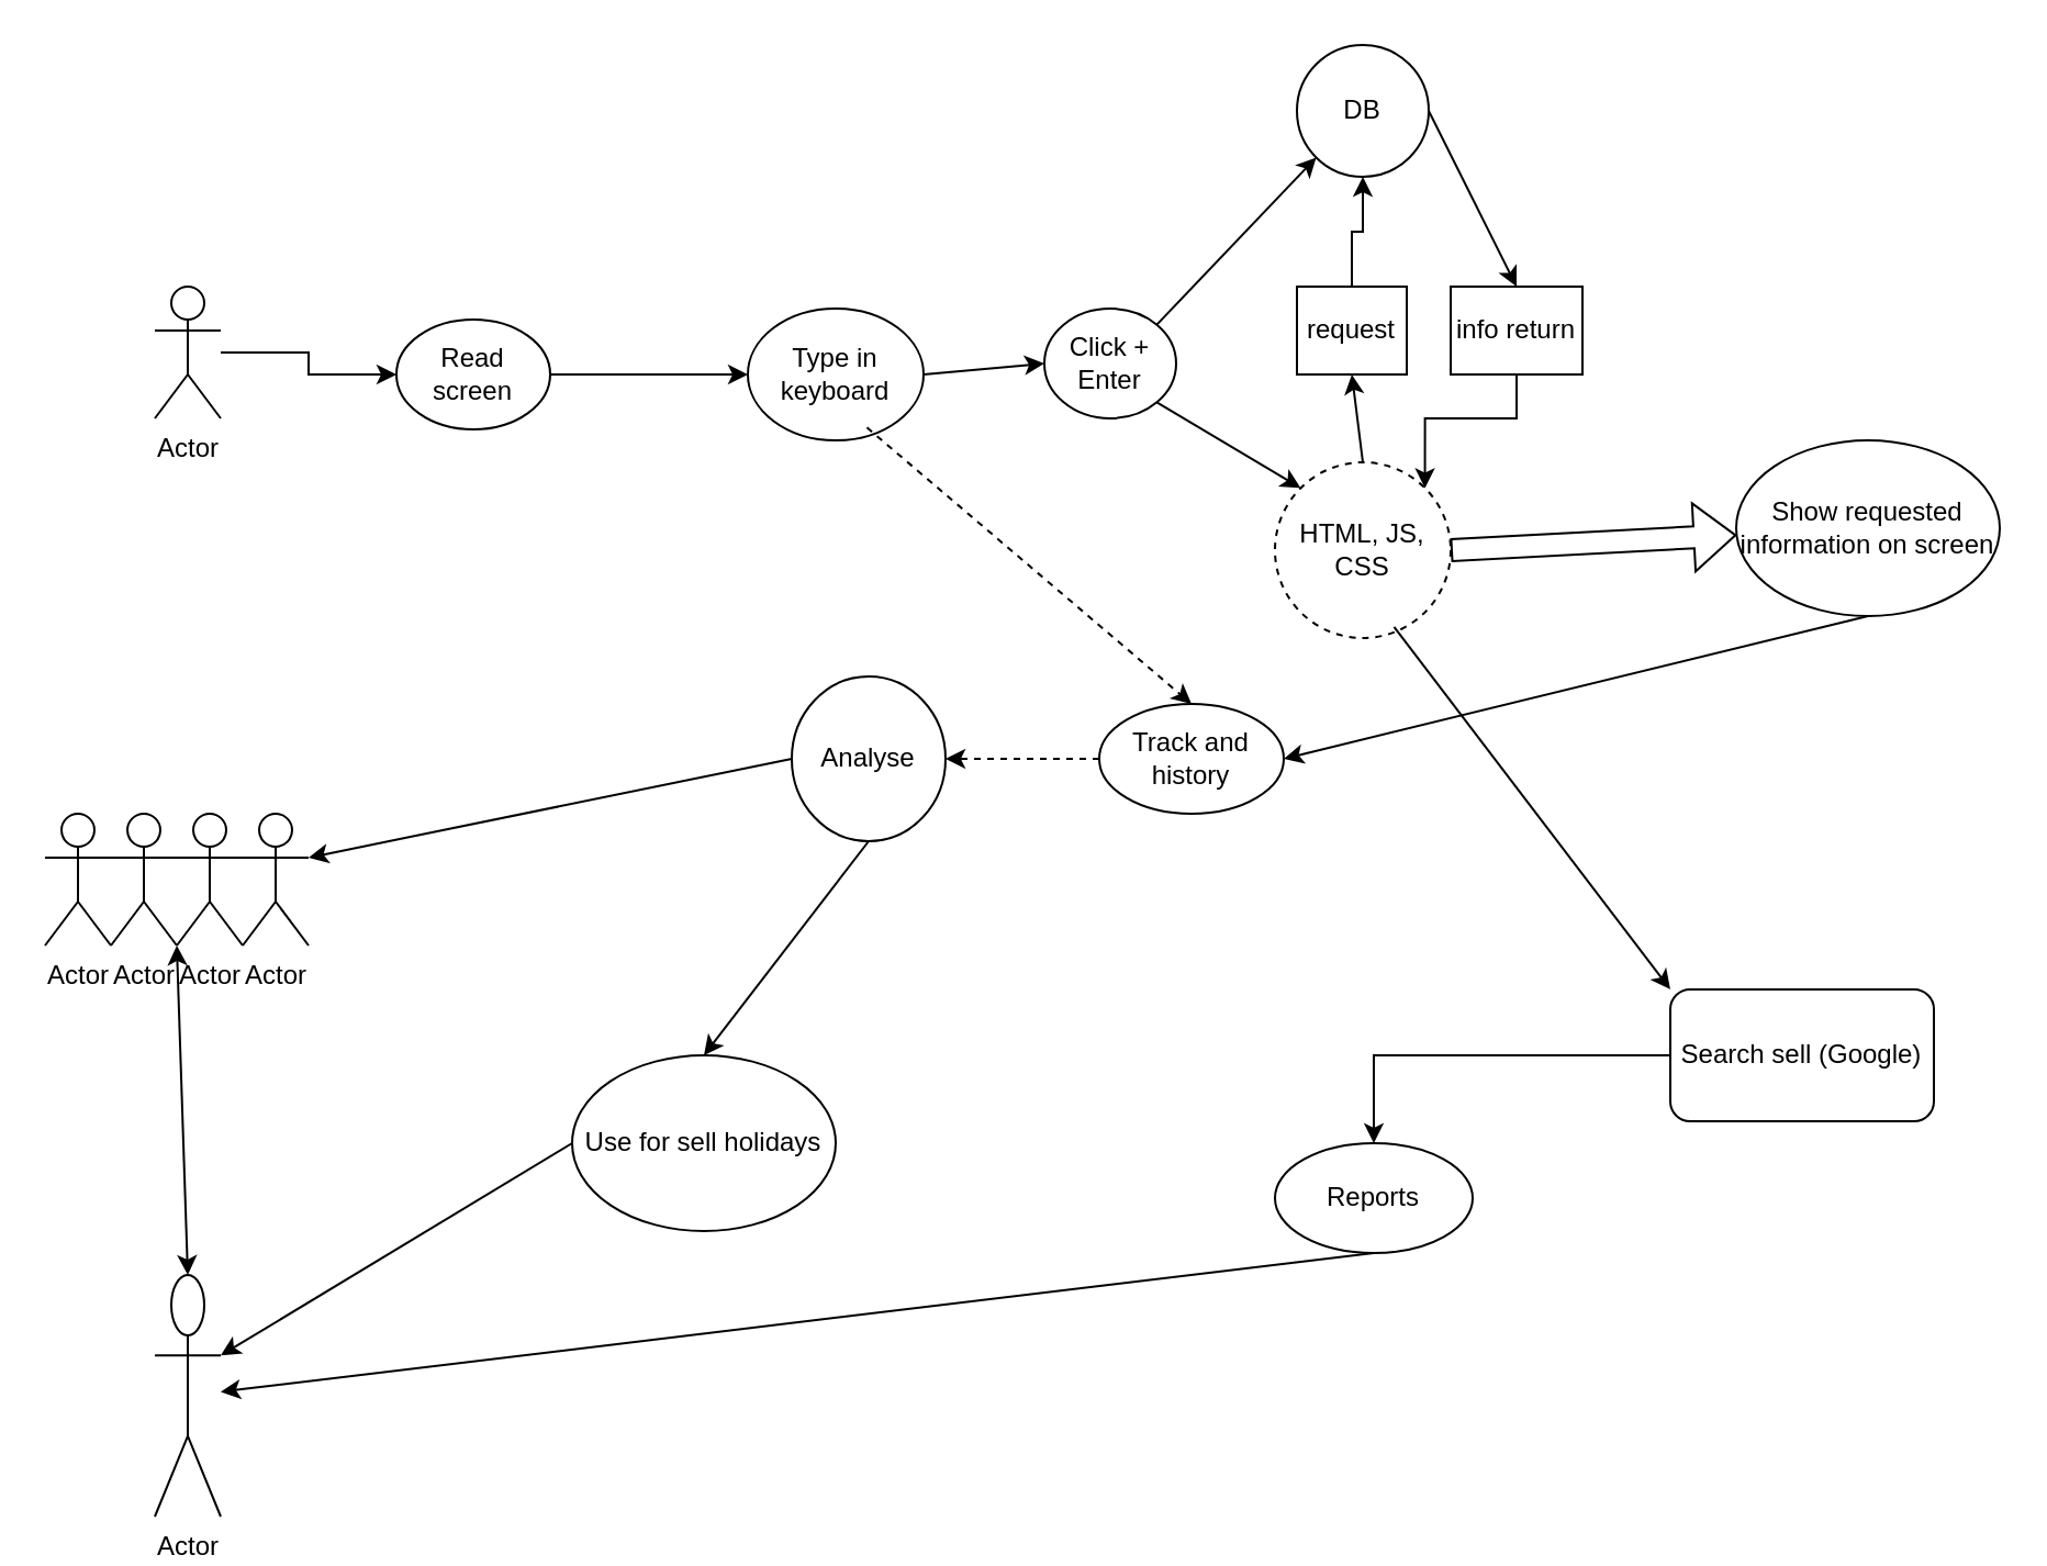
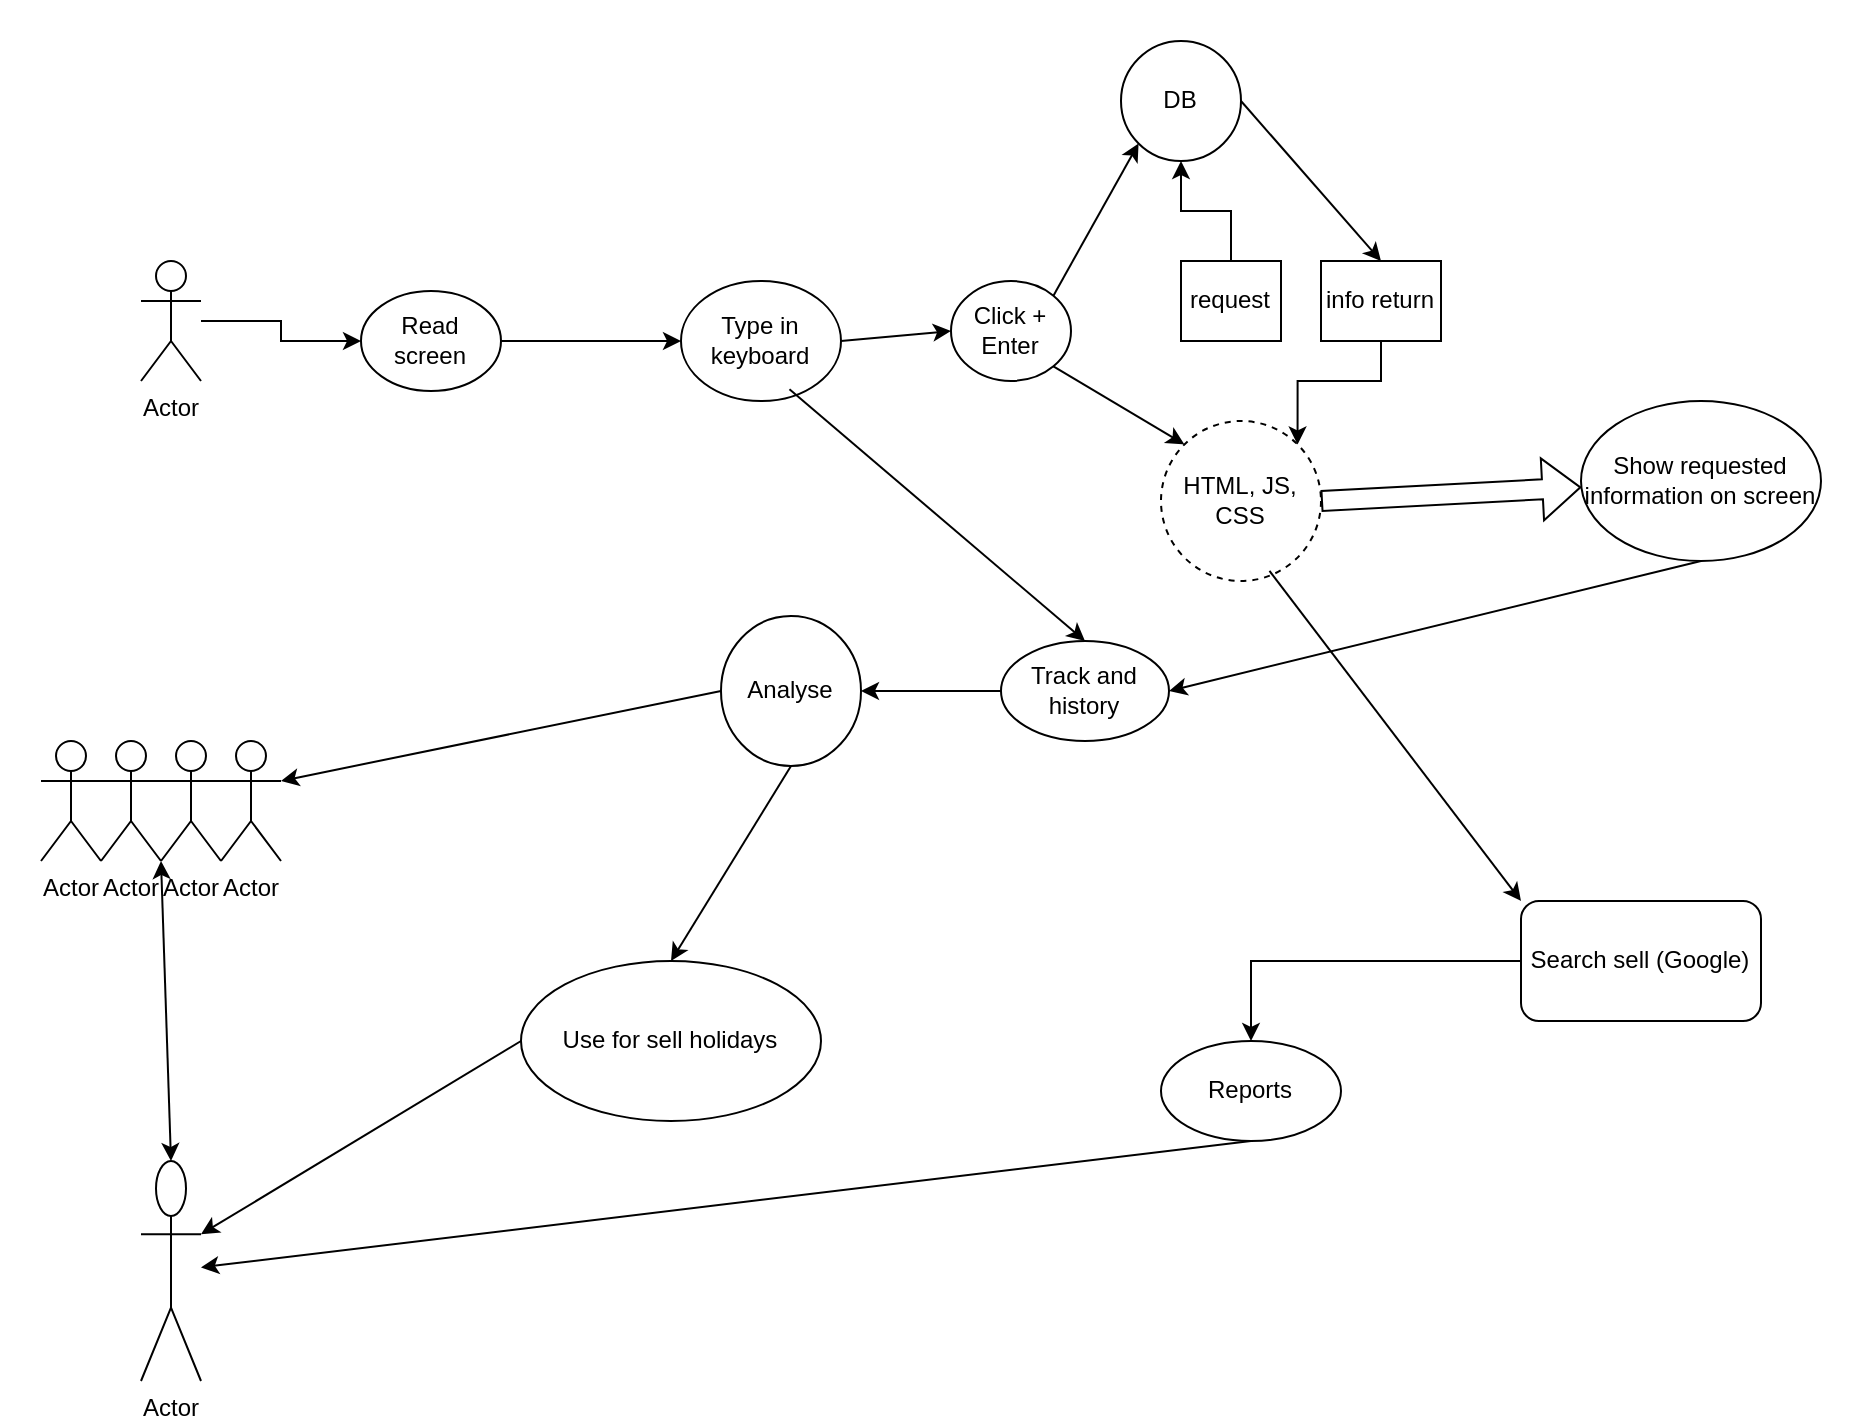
  <mxCell id="0" />
  <mxCell id="1" parent="0" />
  <mxCell id="2" value="" style="edgeStyle=orthogonalEdgeStyle;rounded=0;orthogonalLoop=1;jettySize=auto;html=1;" edge="1" parent="1" source="3" target="10"><mxGeometry relative="1" as="geometry" /></mxCell>
  <mxCell id="3" value="Actor" style="shape=umlActor;verticalLabelPosition=bottom;verticalAlign=top;html=1;outlineConnect=0;" vertex="1" parent="1"><mxGeometry x="70" y="130" width="30" height="60" as="geometry" /></mxCell>
  <mxCell id="4" value="Actor" style="shape=umlActor;verticalLabelPosition=bottom;verticalAlign=top;html=1;outlineConnect=0;" vertex="1" parent="1"><mxGeometry x="70" y="580" width="30" height="110" as="geometry" /></mxCell>
  <mxCell id="5" value="Actor" style="shape=umlActor;verticalLabelPosition=bottom;verticalAlign=top;html=1;outlineConnect=0;" vertex="1" parent="1"><mxGeometry x="20" y="370" width="30" height="60" as="geometry" /></mxCell>
  <mxCell id="6" value="Actor" style="shape=umlActor;verticalLabelPosition=bottom;verticalAlign=top;html=1;outlineConnect=0;" vertex="1" parent="1"><mxGeometry x="50" y="370" width="30" height="60" as="geometry" /></mxCell>
  <mxCell id="7" value="Actor" style="shape=umlActor;verticalLabelPosition=bottom;verticalAlign=top;html=1;outlineConnect=0;" vertex="1" parent="1"><mxGeometry x="80" y="370" width="30" height="60" as="geometry" /></mxCell>
  <mxCell id="8" value="Actor" style="shape=umlActor;verticalLabelPosition=bottom;verticalAlign=top;html=1;outlineConnect=0;" vertex="1" parent="1"><mxGeometry x="110" y="370" width="30" height="60" as="geometry" /></mxCell>
  <mxCell id="9" value="" style="edgeStyle=orthogonalEdgeStyle;rounded=0;orthogonalLoop=1;jettySize=auto;html=1;" edge="1" parent="1" source="10" target="11"><mxGeometry relative="1" as="geometry" /></mxCell>
  <mxCell id="10" value="Read screen" style="ellipse;whiteSpace=wrap;html=1;" vertex="1" parent="1"><mxGeometry x="180" y="145" width="70" height="50" as="geometry" /></mxCell>
  <mxCell id="11" value="Type in keyboard" style="ellipse;whiteSpace=wrap;html=1;" vertex="1" parent="1"><mxGeometry x="340" y="140" width="80" height="60" as="geometry" /></mxCell>
  <mxCell id="12" value="Click + Enter" style="ellipse;whiteSpace=wrap;html=1;" vertex="1" parent="1"><mxGeometry x="475" y="140" width="60" height="50" as="geometry" /></mxCell>
  <mxCell id="13" value="" style="endArrow=classic;html=1;rounded=0;exitX=1;exitY=0.5;exitDx=0;exitDy=0;entryX=0;entryY=0.5;entryDx=0;entryDy=0;" edge="1" parent="1" source="11" target="12"><mxGeometry width="50" height="50" relative="1" as="geometry"><mxPoint x="580" y="300" as="sourcePoint" /><mxPoint x="630" y="250" as="targetPoint" /></mxGeometry></mxCell>
- <mxCell id="14" value="DB" style="ellipse;whiteSpace=wrap;html=1;" vertex="1" parent="1"><mxGeometry x="590" y="20" width="60" height="60" as="geometry" /></mxCell>
+ <mxCell id="14" value="DB" style="ellipse;whiteSpace=wrap;html=1;" vertex="1" parent="1"><mxGeometry x="560" y="20" width="60" height="60" as="geometry" /></mxCell>
  <mxCell id="15" value="HTML, JS, CSS" style="ellipse;whiteSpace=wrap;html=1;dashed=1;" vertex="1" parent="1"><mxGeometry x="580" y="210" width="80" height="80" as="geometry" /></mxCell>
  <mxCell id="16" value="" style="endArrow=classic;html=1;rounded=0;exitX=1;exitY=0;exitDx=0;exitDy=0;entryX=0;entryY=1;entryDx=0;entryDy=0;" edge="1" parent="1" source="12" target="14"><mxGeometry width="50" height="50" relative="1" as="geometry"><mxPoint x="580" y="300" as="sourcePoint" /><mxPoint x="630" y="250" as="targetPoint" /></mxGeometry></mxCell>
  <mxCell id="17" value="" style="endArrow=classic;html=1;rounded=0;exitX=1;exitY=1;exitDx=0;exitDy=0;entryX=0;entryY=0;entryDx=0;entryDy=0;" edge="1" parent="1" source="12" target="15"><mxGeometry width="50" height="50" relative="1" as="geometry"><mxPoint x="580" y="300" as="sourcePoint" /><mxPoint x="630" y="250" as="targetPoint" /></mxGeometry></mxCell>
  <mxCell id="18" value="" style="edgeStyle=orthogonalEdgeStyle;rounded=0;orthogonalLoop=1;jettySize=auto;html=1;" edge="1" parent="1" source="19" target="14"><mxGeometry relative="1" as="geometry" /></mxCell>
  <mxCell id="19" value="request" style="rounded=0;whiteSpace=wrap;html=1;" vertex="1" parent="1"><mxGeometry x="590" y="130" width="50" height="40" as="geometry" /></mxCell>
  <mxCell id="20" value="" style="edgeStyle=orthogonalEdgeStyle;rounded=0;orthogonalLoop=1;jettySize=auto;html=1;entryX=1;entryY=0;entryDx=0;entryDy=0;" edge="1" parent="1" source="21" target="15"><mxGeometry relative="1" as="geometry" /></mxCell>
  <mxCell id="21" value="info return" style="rounded=0;whiteSpace=wrap;html=1;" vertex="1" parent="1"><mxGeometry x="660" y="130" width="60" height="40" as="geometry" /></mxCell>
- <mxCell id="22" value="" style="endArrow=classic;html=1;rounded=0;exitX=0.5;exitY=0;exitDx=0;exitDy=0;entryX=0.5;entryY=1;entryDx=0;entryDy=0;" edge="1" parent="1" source="15" target="19"><mxGeometry width="50" height="50" relative="1" as="geometry"><mxPoint x="580" y="300" as="sourcePoint" /><mxPoint x="630" y="250" as="targetPoint" /></mxGeometry></mxCell>
  <mxCell id="23" value="" style="endArrow=classic;html=1;rounded=0;exitX=1;exitY=0.5;exitDx=0;exitDy=0;entryX=0.5;entryY=0;entryDx=0;entryDy=0;" edge="1" parent="1" source="14" target="21"><mxGeometry width="50" height="50" relative="1" as="geometry"><mxPoint x="580" y="300" as="sourcePoint" /><mxPoint x="630" y="250" as="targetPoint" /></mxGeometry></mxCell>
  <mxCell id="24" value="" style="shape=flexArrow;endArrow=classic;html=1;rounded=0;exitX=1;exitY=0.5;exitDx=0;exitDy=0;" edge="1" parent="1" source="15" target="25"><mxGeometry width="50" height="50" relative="1" as="geometry"><mxPoint x="580" y="300" as="sourcePoint" /><mxPoint x="790" y="240" as="targetPoint" /></mxGeometry></mxCell>
  <mxCell id="25" value="Show requested information on screen" style="ellipse;whiteSpace=wrap;html=1;" vertex="1" parent="1"><mxGeometry x="790" y="200" width="120" height="80" as="geometry" /></mxCell>
  <mxCell id="26" value="" style="endArrow=classic;startArrow=classic;html=1;rounded=0;exitX=0.5;exitY=0;exitDx=0;exitDy=0;exitPerimeter=0;entryX=0;entryY=1;entryDx=0;entryDy=0;entryPerimeter=0;" edge="1" parent="1" source="4" target="7"><mxGeometry width="50" height="50" relative="1" as="geometry"><mxPoint x="580" y="450" as="sourcePoint" /><mxPoint x="630" y="400" as="targetPoint" /></mxGeometry></mxCell>
- <mxCell id="27" value="" style="edgeStyle=orthogonalEdgeStyle;rounded=0;orthogonalLoop=1;jettySize=auto;html=1;dashed=1;" edge="1" parent="1" source="28" target="31"><mxGeometry relative="1" as="geometry" /></mxCell>
+ <mxCell id="27" value="" style="edgeStyle=orthogonalEdgeStyle;rounded=0;orthogonalLoop=1;jettySize=auto;html=1;" edge="1" parent="1" source="28" target="31"><mxGeometry relative="1" as="geometry" /></mxCell>
  <mxCell id="28" value="Track and history" style="ellipse;whiteSpace=wrap;html=1;" vertex="1" parent="1"><mxGeometry x="500" y="320" width="84" height="50" as="geometry" /></mxCell>
  <mxCell id="29" value="" style="endArrow=classic;html=1;rounded=0;exitX=0.5;exitY=1;exitDx=0;exitDy=0;entryX=1;entryY=0.5;entryDx=0;entryDy=0;" edge="1" parent="1" source="25" target="28"><mxGeometry width="50" height="50" relative="1" as="geometry"><mxPoint x="580" y="300" as="sourcePoint" /><mxPoint x="630" y="250" as="targetPoint" /></mxGeometry></mxCell>
- <mxCell id="30" value="" style="endArrow=classic;html=1;rounded=0;exitX=0.678;exitY=0.903;exitDx=0;exitDy=0;exitPerimeter=0;entryX=0.5;entryY=0;entryDx=0;entryDy=0;dashed=1;" edge="1" parent="1" source="11" target="28"><mxGeometry width="50" height="50" relative="1" as="geometry"><mxPoint x="580" y="300" as="sourcePoint" /><mxPoint x="330" y="300" as="targetPoint" /></mxGeometry></mxCell>
+ <mxCell id="30" value="" style="endArrow=classic;html=1;rounded=0;exitX=0.678;exitY=0.903;exitDx=0;exitDy=0;exitPerimeter=0;entryX=0.5;entryY=0;entryDx=0;entryDy=0;" edge="1" parent="1" source="11" target="28"><mxGeometry width="50" height="50" relative="1" as="geometry"><mxPoint x="580" y="300" as="sourcePoint" /><mxPoint x="330" y="300" as="targetPoint" /></mxGeometry></mxCell>
  <mxCell id="31" value="Analyse" style="ellipse;whiteSpace=wrap;html=1;" vertex="1" parent="1"><mxGeometry x="360" y="307.5" width="70" height="75" as="geometry" /></mxCell>
  <mxCell id="32" value="" style="endArrow=classic;html=1;rounded=0;exitX=0;exitY=0.5;exitDx=0;exitDy=0;entryX=1;entryY=0.333;entryDx=0;entryDy=0;entryPerimeter=0;" edge="1" parent="1" source="31" target="8"><mxGeometry width="50" height="50" relative="1" as="geometry"><mxPoint x="580" y="300" as="sourcePoint" /><mxPoint x="630" y="250" as="targetPoint" /></mxGeometry></mxCell>
- <mxCell id="33" value="Use for sell holidays" style="ellipse;whiteSpace=wrap;html=1;" vertex="1" parent="1"><mxGeometry x="260" y="480" width="120" height="80" as="geometry" /></mxCell>
+ <mxCell id="33" value="Use for sell holidays" style="ellipse;whiteSpace=wrap;html=1;" vertex="1" parent="1"><mxGeometry x="260" y="480" width="150" height="80" as="geometry" /></mxCell>
  <mxCell id="34" value="" style="endArrow=classic;html=1;rounded=0;exitX=0;exitY=0.5;exitDx=0;exitDy=0;entryX=1;entryY=0.333;entryDx=0;entryDy=0;entryPerimeter=0;" edge="1" parent="1" source="33" target="4"><mxGeometry width="50" height="50" relative="1" as="geometry"><mxPoint x="580" y="450" as="sourcePoint" /><mxPoint x="630" y="400" as="targetPoint" /></mxGeometry></mxCell>
  <mxCell id="35" value="" style="endArrow=classic;html=1;rounded=0;exitX=0.5;exitY=1;exitDx=0;exitDy=0;entryX=0.5;entryY=0;entryDx=0;entryDy=0;" edge="1" parent="1" source="31" target="33"><mxGeometry width="50" height="50" relative="1" as="geometry"><mxPoint x="580" y="450" as="sourcePoint" /><mxPoint x="630" y="400" as="targetPoint" /></mxGeometry></mxCell>
  <mxCell id="36" value="" style="edgeStyle=orthogonalEdgeStyle;rounded=0;orthogonalLoop=1;jettySize=auto;html=1;" edge="1" parent="1" source="37" target="39"><mxGeometry relative="1" as="geometry" /></mxCell>
  <mxCell id="37" value="Search sell (Google)" style="rounded=1;whiteSpace=wrap;html=1;" vertex="1" parent="1"><mxGeometry x="760" y="450" width="120" height="60" as="geometry" /></mxCell>
  <mxCell id="38" value="" style="endArrow=classic;html=1;rounded=0;entryX=0;entryY=0;entryDx=0;entryDy=0;exitX=0.678;exitY=0.937;exitDx=0;exitDy=0;exitPerimeter=0;" edge="1" parent="1" source="15" target="37"><mxGeometry width="50" height="50" relative="1" as="geometry"><mxPoint x="580" y="440" as="sourcePoint" /><mxPoint x="630" y="390" as="targetPoint" /></mxGeometry></mxCell>
  <mxCell id="39" value="Reports" style="ellipse;whiteSpace=wrap;html=1;" vertex="1" parent="1"><mxGeometry x="580" y="520" width="90" height="50" as="geometry" /></mxCell>
  <mxCell id="40" value="" style="endArrow=classic;html=1;rounded=0;exitX=0.5;exitY=1;exitDx=0;exitDy=0;" edge="1" parent="1" source="39" target="4"><mxGeometry width="50" height="50" relative="1" as="geometry"><mxPoint x="580" y="440" as="sourcePoint" /><mxPoint x="630" y="390" as="targetPoint" /></mxGeometry></mxCell>
